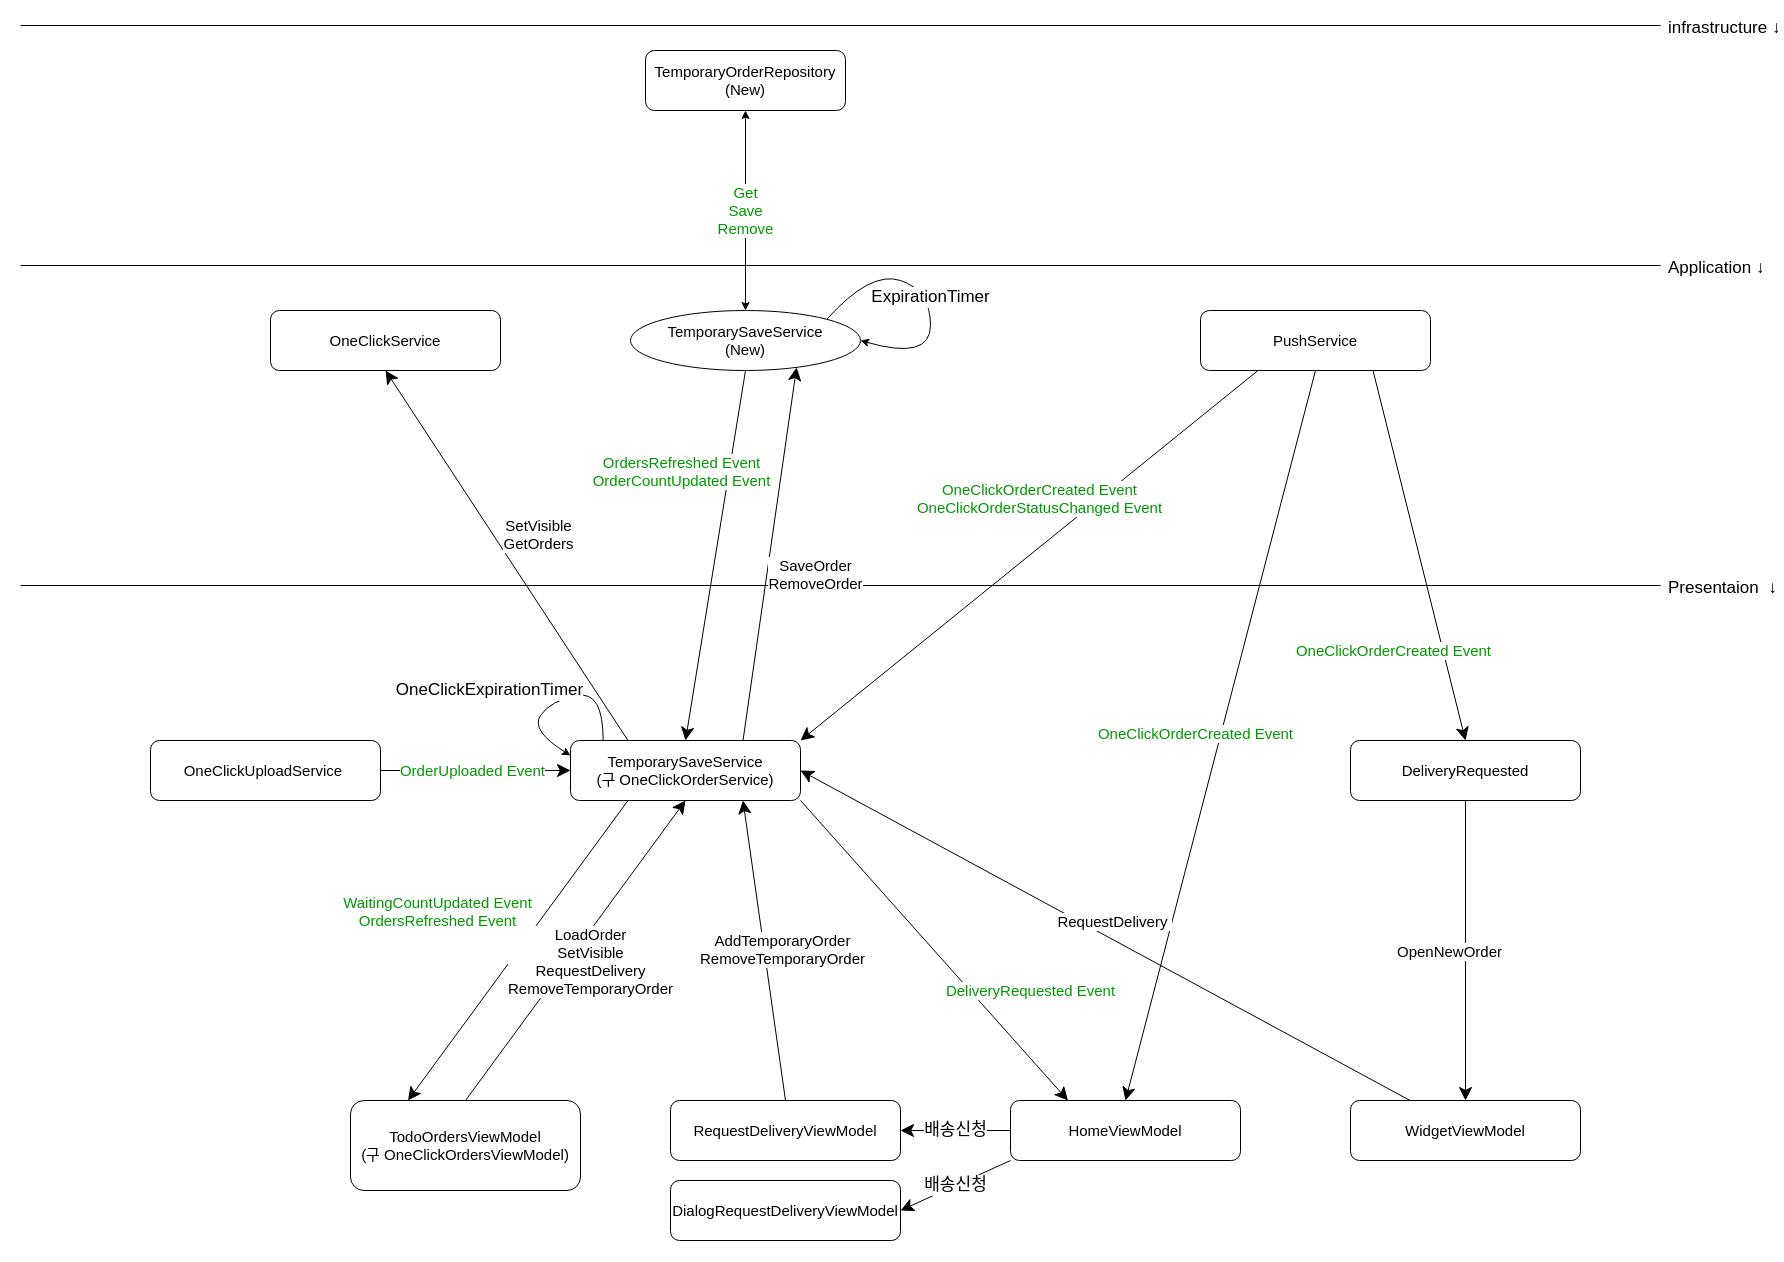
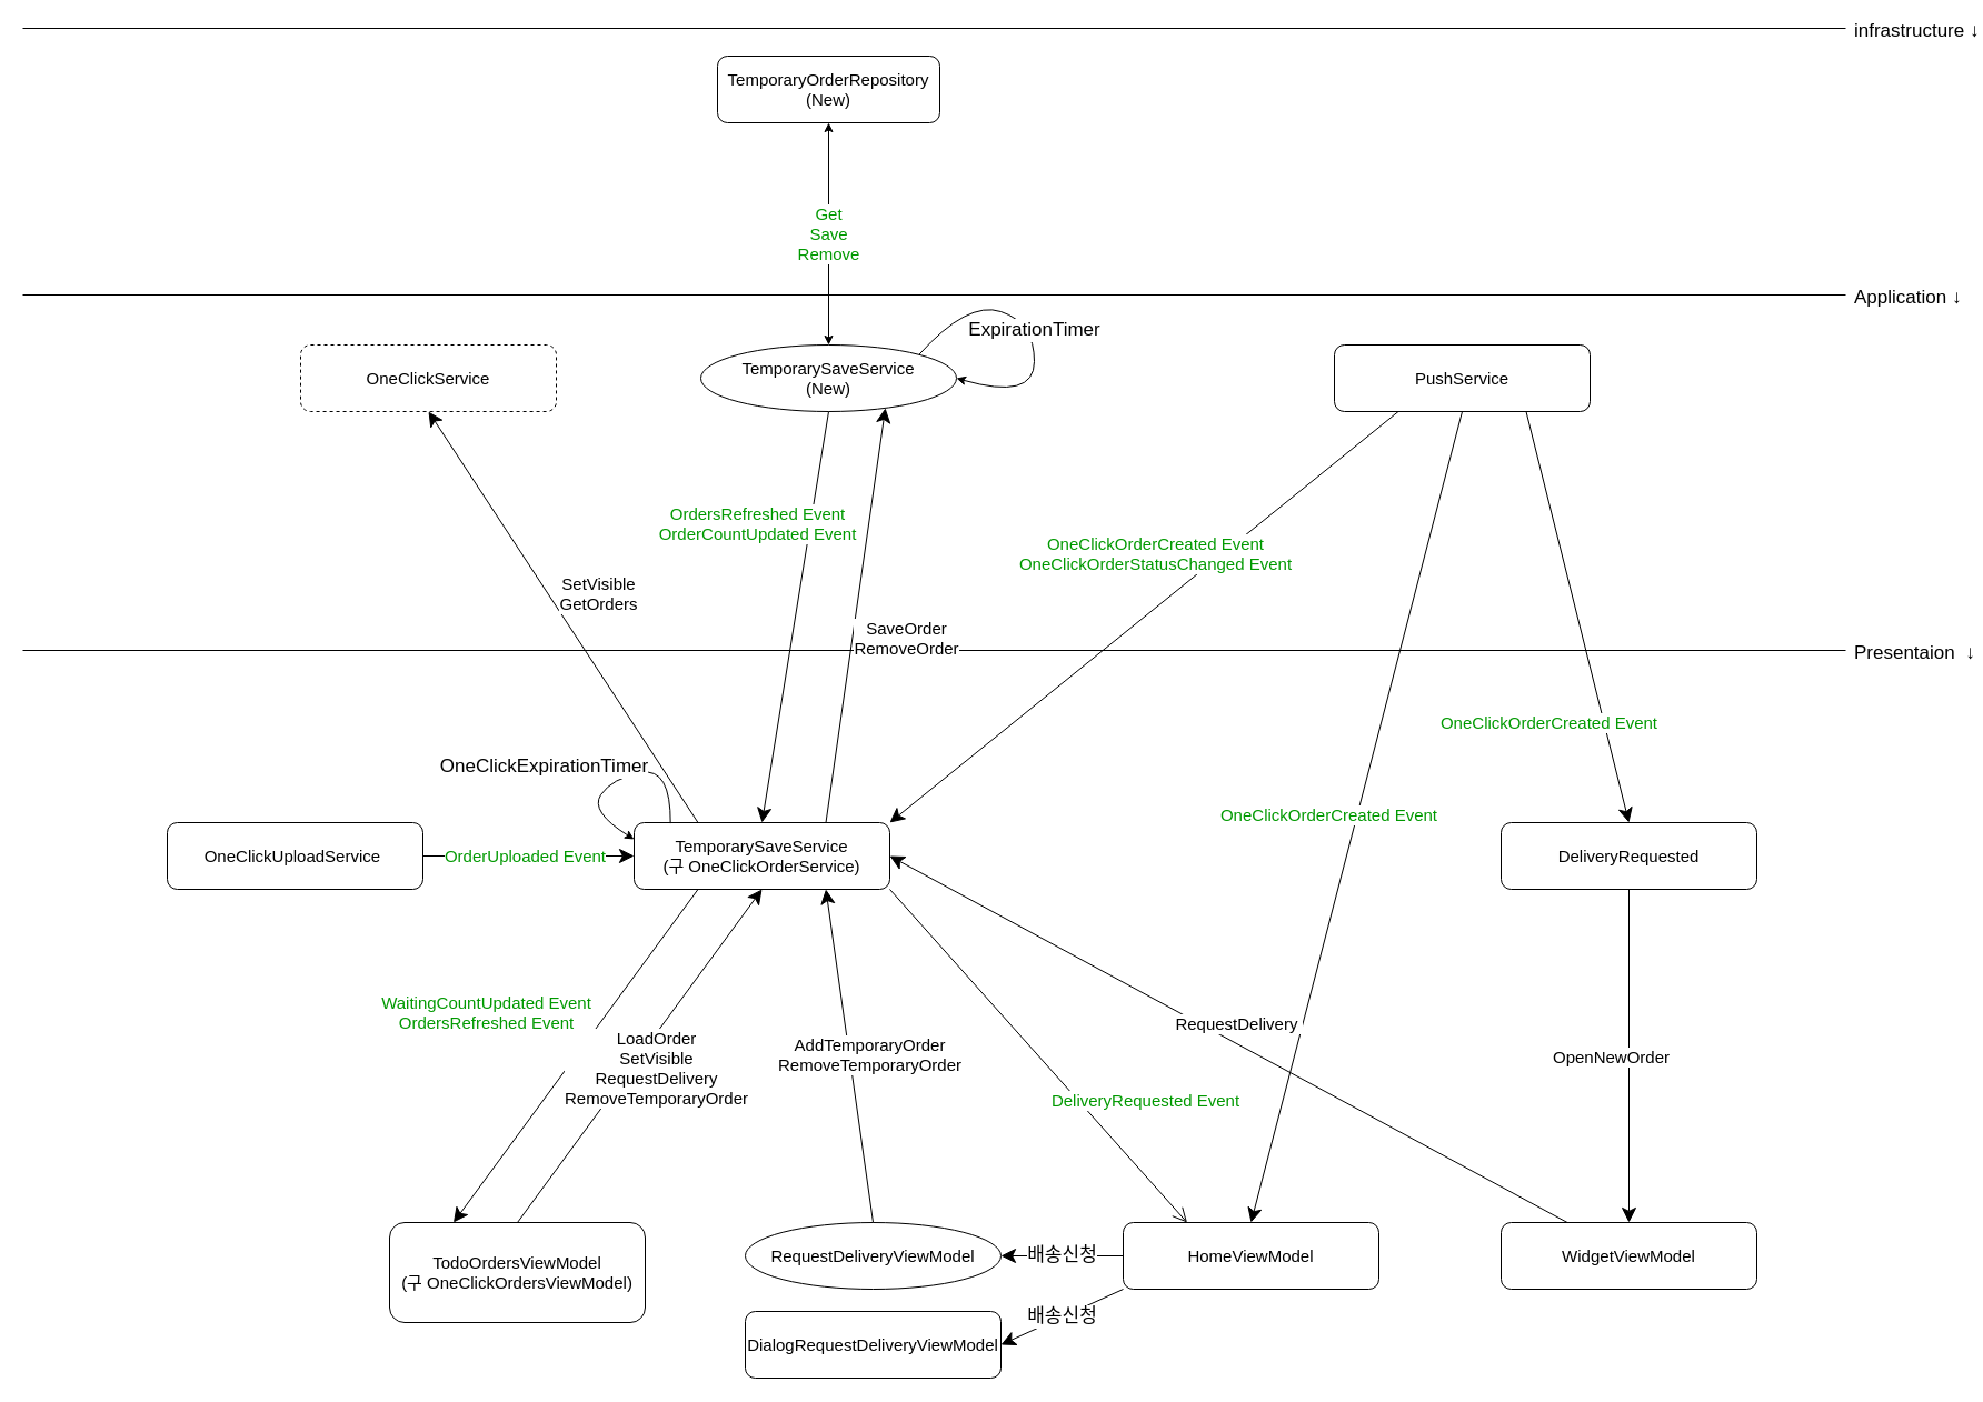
  <mxCell id="0" />
  <mxCell id="1" parent="0" />
  <mxCell id="2" value="TemporaryOrderRepository&lt;br style=&quot;padding: 0px; margin: 0px; font-size: 15px;&quot;&gt;(New)" style="rounded=1;whiteSpace=wrap;html=1;fontSize=15;" parent="1" vertex="1"><mxGeometry x="645" y="50" width="200" height="60" as="geometry" /></mxCell>
  <mxCell id="3" value="PushService" style="rounded=1;whiteSpace=wrap;html=1;fontSize=15;" parent="1" vertex="1"><mxGeometry x="1200" y="310" width="230" height="60" as="geometry" /></mxCell>
  <mxCell id="4" value="TemporarySaveService&lt;br style=&quot;padding: 0px; margin: 0px; font-size: 15px;&quot;&gt;(New)" style="ellipse;whiteSpace=wrap;html=1;fontSize=15;" parent="1" vertex="1"><mxGeometry x="630" y="310" width="230" height="60" as="geometry" /></mxCell>
  <mxCell id="5" value="TodoOrdersViewModel&lt;br&gt;(구 OneClickOrdersViewModel)" style="rounded=1;whiteSpace=wrap;html=1;fontSize=15;" parent="1" vertex="1"><mxGeometry x="350" y="1100" width="230" height="90" as="geometry" /></mxCell>
  <mxCell id="6" value="HomeViewModel" style="rounded=1;whiteSpace=wrap;html=1;fontSize=15;" parent="1" vertex="1"><mxGeometry x="1010" y="1100" width="230" height="60" as="geometry" /></mxCell>
  <mxCell id="7" value="Application ↓" style="line;strokeWidth=1;rotatable=0;dashed=0;labelPosition=right;align=left;verticalAlign=middle;spacingTop=0;spacingLeft=6;points=[];portConstraint=eastwest;fontSize=17;flipH=1;flipV=1;" parent="1" vertex="1"><mxGeometry x="20" y="260" width="1640" height="10" as="geometry" /></mxCell>
  <mxCell id="8" value="Presentaion  ↓" style="line;strokeWidth=1;rotatable=0;dashed=0;labelPosition=right;align=left;verticalAlign=middle;spacingTop=0;spacingLeft=6;points=[];portConstraint=eastwest;fontSize=17;flipH=1;flipV=1;" parent="1" vertex="1"><mxGeometry x="20" y="580" width="1640" height="10" as="geometry" /></mxCell>
  <mxCell id="9" value="infrastructure ↓" style="line;strokeWidth=1;rotatable=0;dashed=0;labelPosition=right;align=left;verticalAlign=middle;spacingTop=0;spacingLeft=6;points=[];portConstraint=eastwest;fontSize=17;flipH=1;flipV=1;" parent="1" vertex="1"><mxGeometry x="20" width="1640" height="10" as="geometry" y="20" /></mxCell>
  <mxCell id="10" value="OrdersRefreshed Event&lt;br&gt;OrderCountUpdated Event" style="endArrow=classic;html=1;fontSize=15;entryX=0.5;entryY=0;entryDx=0;entryDy=0;strokeWidth=1;startSize=7;endSize=11;targetPerimeterSpacing=0;exitX=0.5;exitY=1;exitDx=0;exitDy=0;fontColor=#009900;" parent="1" source="4" target="13" edge="1"><mxGeometry x="-0.41" y="-47" width="50" height="50" relative="1" as="geometry"><mxPoint x="696.5" y="379" as="sourcePoint" /><mxPoint x="696.5" y="659" as="targetPoint" /><mxPoint y="-1" as="offset" /></mxGeometry></mxCell>
- <mxCell id="11" value="RequestDeliveryViewModel" style="rounded=1;whiteSpace=wrap;html=1;fontSize=15;" parent="1" vertex="1"><mxGeometry x="670" y="1100" width="230" height="60" as="geometry" /></mxCell>
+ <mxCell id="11" value="RequestDeliveryViewModel" style="ellipse;whiteSpace=wrap;html=1;fontSize=15;" parent="1" vertex="1"><mxGeometry x="670" y="1100" width="230" height="60" as="geometry" /></mxCell>
  <mxCell id="12" value="WidgetViewModel" style="rounded=1;whiteSpace=wrap;html=1;fontSize=15;" parent="1" vertex="1"><mxGeometry x="1350" y="1100" width="230" height="60" as="geometry" /></mxCell>
  <mxCell id="13" value="&lt;span style=&quot;font-size: 15px;&quot;&gt;TemporarySaveService&lt;/span&gt;&lt;br style=&quot;padding: 0px; margin: 0px; font-size: 15px;&quot;&gt;&lt;span style=&quot;font-size: 15px;&quot;&gt;(구 OneClickOrderService)&lt;/span&gt;" style="rounded=1;whiteSpace=wrap;html=1;fontSize=15;" parent="1" vertex="1"><mxGeometry x="570" y="740" width="230" height="60" as="geometry" /></mxCell>
  <mxCell id="14" value="SaveOrder&lt;br&gt;RemoveOrder" style="endArrow=classic;html=1;fontSize=15;exitX=0.75;exitY=0;exitDx=0;exitDy=0;entryX=0.75;entryY=1;entryDx=0;entryDy=0;strokeWidth=1;startSize=7;endSize=11;targetPerimeterSpacing=0;" parent="1" source="13" target="4" edge="1"><mxGeometry x="-0.081" y="-47" width="50" height="50" relative="1" as="geometry"><mxPoint x="1070" y="630" as="sourcePoint" /><mxPoint x="1120" y="580" as="targetPoint" /><mxPoint x="1" y="-1" as="offset" /></mxGeometry></mxCell>
  <mxCell id="15" value="&lt;font&gt;OneClickOrderCreated Event&lt;br&gt;OneClickOrderStatusChanged Event&lt;/font&gt;" style="endArrow=classic;html=1;fontSize=15;exitX=0.25;exitY=1;exitDx=0;exitDy=0;entryX=1;entryY=0;entryDx=0;entryDy=0;strokeWidth=1;startSize=7;endSize=11;targetPerimeterSpacing=0;fontColor=#009900;" parent="1" source="3" target="13" edge="1"><mxGeometry x="-0.149" y="-38" width="50" height="50" relative="1" as="geometry"><mxPoint x="840" y="610" as="sourcePoint" /><mxPoint x="890" y="560" as="targetPoint" /><mxPoint as="offset" /></mxGeometry></mxCell>
  <mxCell id="16" value="DeliveryRequested" style="rounded=1;whiteSpace=wrap;html=1;fontSize=15;" parent="1" vertex="1"><mxGeometry x="1350" y="740" width="230" height="60" as="geometry" /></mxCell>
  <mxCell id="17" value="OneClickOrderCreated Event&lt;br&gt;" style="endArrow=classic;html=1;fontSize=15;exitX=0.75;exitY=1;exitDx=0;exitDy=0;entryX=0.5;entryY=0;entryDx=0;entryDy=0;strokeWidth=1;startSize=7;endSize=11;targetPerimeterSpacing=0;fontColor=#009900;" parent="1" source="3" target="16" edge="1"><mxGeometry x="0.46" y="-47" width="50" height="50" relative="1" as="geometry"><mxPoint x="1017.5" y="360" as="sourcePoint" /><mxPoint x="640" y="730" as="targetPoint" /><mxPoint x="-1" y="-1" as="offset" /></mxGeometry></mxCell>
  <mxCell id="18" value="OneClickOrderCreated Event&lt;br&gt;" style="endArrow=classic;html=1;fontSize=15;exitX=0.5;exitY=1;exitDx=0;exitDy=0;entryX=0.5;entryY=0;entryDx=0;entryDy=0;strokeWidth=1;startSize=7;endSize=11;targetPerimeterSpacing=0;fontColor=#009900;" parent="1" source="3" target="6" edge="1"><mxGeometry x="0.014" y="-25" width="50" height="50" relative="1" as="geometry"><mxPoint x="1017.5" y="360" as="sourcePoint" /><mxPoint x="1017.5" y="730" as="targetPoint" /><mxPoint as="offset" /></mxGeometry></mxCell>
  <mxCell id="19" value="WaitingCountUpdated&amp;nbsp;Event&lt;br&gt;OrdersRefreshed Event" style="endArrow=classic;html=1;fontSize=15;exitX=0.25;exitY=1;exitDx=0;exitDy=0;entryX=0.25;entryY=0;entryDx=0;entryDy=0;strokeWidth=1;startSize=7;endSize=11;targetPerimeterSpacing=0;fontColor=#009900;" parent="1" source="13" target="5" edge="1"><mxGeometry x="0.081" y="-87" width="50" height="50" relative="1" as="geometry"><mxPoint x="697.5" y="380" as="sourcePoint" /><mxPoint x="697.5" y="750" as="targetPoint" /><mxPoint x="-1" as="offset" /></mxGeometry></mxCell>
- <mxCell id="20" value="OneClickService" style="rounded=1;whiteSpace=wrap;html=1;fontSize=15;" parent="1" vertex="1"><mxGeometry x="270" y="310" width="230" height="60" as="geometry" /></mxCell>
+ <mxCell id="20" value="OneClickService" style="rounded=1;whiteSpace=wrap;html=1;fontSize=15;dashed=1;" parent="1" vertex="1"><mxGeometry x="270" y="310" width="230" height="60" as="geometry" /></mxCell>
  <mxCell id="21" value="SetVisible&lt;br&gt;GetOrders" style="endArrow=classic;html=1;fontSize=15;exitX=0.25;exitY=0;exitDx=0;exitDy=0;entryX=0.5;entryY=1;entryDx=0;entryDy=0;strokeWidth=1;startSize=11;endSize=11;targetPerimeterSpacing=0;startArrow=none;startFill=0;" parent="1" source="13" target="20" edge="1"><mxGeometry x="-0.001" y="-38" width="50" height="50" relative="1" as="geometry"><mxPoint x="70" y="770" as="sourcePoint" /><mxPoint x="212.5" y="400" as="targetPoint" /><mxPoint as="offset" /></mxGeometry></mxCell>
  <mxCell id="22" value="&lt;div&gt;OneClickUploadService&amp;nbsp;&lt;/div&gt;" style="rounded=1;whiteSpace=wrap;html=1;fontSize=15;" parent="1" vertex="1"><mxGeometry x="150" y="740" width="230" height="60" as="geometry" /></mxCell>
  <mxCell id="23" value="OrderUploaded Event" style="endArrow=classic;html=1;fontSize=15;entryX=0;entryY=0.5;entryDx=0;entryDy=0;strokeWidth=1;startSize=7;endSize=11;targetPerimeterSpacing=0;exitX=1;exitY=0.5;exitDx=0;exitDy=0;fontColor=#009900;" parent="1" source="22" target="13" edge="1"><mxGeometry x="-0.043" width="50" height="50" relative="1" as="geometry"><mxPoint x="755" y="380" as="sourcePoint" /><mxPoint x="612.5" y="750" as="targetPoint" /><mxPoint x="1" as="offset" /></mxGeometry></mxCell>
  <mxCell id="24" value="LoadOrder&lt;br&gt;SetVisible&lt;br&gt;RequestDelivery&lt;br&gt;RemoveTemporaryOrder" style="endArrow=classic;html=1;fontSize=15;exitX=0.5;exitY=0;exitDx=0;exitDy=0;entryX=0.5;entryY=1;entryDx=0;entryDy=0;strokeWidth=1;startSize=7;endSize=11;targetPerimeterSpacing=0;" parent="1" source="5" target="13" edge="1"><mxGeometry y="-17" width="50" height="50" relative="1" as="geometry"><mxPoint x="690" y="1230" as="sourcePoint" /><mxPoint x="750" y="860" as="targetPoint" /><mxPoint x="1" y="1" as="offset" /></mxGeometry></mxCell>
  <mxCell id="25" value="AddTemporaryOrder&lt;br&gt;RemoveTemporaryOrder" style="endArrow=classic;html=1;fontSize=15;exitX=0.5;exitY=0;exitDx=0;exitDy=0;entryX=0.75;entryY=1;entryDx=0;entryDy=0;strokeWidth=1;startSize=7;endSize=11;targetPerimeterSpacing=0;" parent="1" source="11" target="13" edge="1"><mxGeometry y="-17" width="50" height="50" relative="1" as="geometry"><mxPoint x="752.5" y="1030" as="sourcePoint" /><mxPoint x="752.5" y="810" as="targetPoint" /><mxPoint x="1" y="1" as="offset" /></mxGeometry></mxCell>
- <mxCell id="26" value="DeliveryRequested Event" style="endArrow=classic;html=1;fontSize=15;entryX=0.25;entryY=0;entryDx=0;entryDy=0;strokeWidth=1;startSize=7;endSize=11;targetPerimeterSpacing=0;exitX=1;exitY=1;exitDx=0;exitDy=0;fontColor=#009900;" parent="1" source="13" target="6" edge="1"><mxGeometry x="0.467" y="45" width="50" height="50" relative="1" as="geometry"><mxPoint x="755" y="380" as="sourcePoint" /><mxPoint x="695" y="750" as="targetPoint" /><mxPoint as="offset" /></mxGeometry></mxCell>
+ <mxCell id="26" value="DeliveryRequested Event" style="endArrow=open;html=1;fontSize=15;entryX=0.25;entryY=0;entryDx=0;entryDy=0;strokeWidth=1;startSize=7;endSize=11;targetPerimeterSpacing=0;exitX=1;exitY=1;exitDx=0;exitDy=0;fontColor=#009900;" parent="1" source="13" target="6" edge="1"><mxGeometry x="0.467" y="45" width="50" height="50" relative="1" as="geometry"><mxPoint x="755" y="380" as="sourcePoint" /><mxPoint x="695" y="750" as="targetPoint" /><mxPoint as="offset" /></mxGeometry></mxCell>
  <mxCell id="27" value="RequestDelivery&amp;nbsp;" style="endArrow=classic;html=1;fontSize=15;entryX=1;entryY=0.5;entryDx=0;entryDy=0;strokeWidth=1;startSize=7;endSize=11;targetPerimeterSpacing=0;" parent="1" source="12" target="13" edge="1"><mxGeometry y="-17" width="50" height="50" relative="1" as="geometry"><mxPoint x="475" y="1110" as="sourcePoint" /><mxPoint x="695" y="810" as="targetPoint" /><mxPoint x="1" y="1" as="offset" /></mxGeometry></mxCell>
  <mxCell id="28" value="OpenNewOrder" style="endArrow=classic;html=1;fontSize=15;entryX=0.5;entryY=0;entryDx=0;entryDy=0;strokeWidth=1;startSize=7;endSize=11;targetPerimeterSpacing=0;exitX=0.5;exitY=1;exitDx=0;exitDy=0;" parent="1" source="16" target="12" edge="1"><mxGeometry y="-17" width="50" height="50" relative="1" as="geometry"><mxPoint x="1419.583" y="1110" as="sourcePoint" /><mxPoint x="810" y="780" as="targetPoint" /><mxPoint x="1" y="1" as="offset" /></mxGeometry></mxCell>
  <mxCell id="29" value="Get&lt;br&gt;Save&lt;br&gt;Remove" style="endArrow=classic;startArrow=classic;html=1;strokeWidth=1;fontSize=15;entryX=0.5;entryY=1;entryDx=0;entryDy=0;exitX=0.5;exitY=0;exitDx=0;exitDy=0;fontColor=#009900;" parent="1" source="4" target="2" edge="1"><mxGeometry width="50" height="50" relative="1" as="geometry"><mxPoint x="810" y="240" as="sourcePoint" /><mxPoint x="860" y="190" as="targetPoint" /></mxGeometry></mxCell>
  <mxCell id="30" value="&lt;font color=&quot;#000000&quot;&gt;ExpirationTimer&lt;/font&gt;" style="curved=1;endArrow=classic;html=1;strokeWidth=1;fontSize=17;fontColor=#009900;exitX=1;exitY=0;exitDx=0;exitDy=0;entryX=1;entryY=0.5;entryDx=0;entryDy=0;" parent="1" source="4" target="4" edge="1"><mxGeometry width="50" height="50" relative="1" as="geometry"><mxPoint x="890" y="460" as="sourcePoint" /><mxPoint x="1060" y="400" as="targetPoint" /><Array as="points"><mxPoint x="870" y="270" /><mxPoint x="930" y="290" /><mxPoint x="930" y="360" /></Array></mxGeometry></mxCell>
  <mxCell id="31" value="&lt;font color=&quot;#000000&quot;&gt;OneClickExpirationTimer&lt;/font&gt;" style="curved=1;endArrow=none;html=1;strokeWidth=1;fontSize=17;fontColor=#009900;entryX=0.142;entryY=0.01;entryDx=0;entryDy=0;startArrow=classic;startFill=1;endFill=0;entryPerimeter=0;exitX=0;exitY=0.25;exitDx=0;exitDy=0;" parent="1" source="13" target="13" edge="1"><mxGeometry x="-0.379" y="55" width="50" height="50" relative="1" as="geometry"><mxPoint x="470" y="680" as="sourcePoint" /><mxPoint x="470" y="710" as="targetPoint" /><Array as="points"><mxPoint x="530" y="730" /><mxPoint x="550" y="700" /><mxPoint x="603" y="690" /></Array><mxPoint x="-1" as="offset" /></mxGeometry></mxCell>
  <mxCell id="32" value="배송신청" style="endArrow=classic;html=1;strokeWidth=1;fontSize=17;exitX=0;exitY=0.5;exitDx=0;exitDy=0;entryX=1;entryY=0.5;entryDx=0;entryDy=0;endSize=11;" parent="1" source="6" target="11" edge="1"><mxGeometry width="50" height="50" relative="1" as="geometry"><mxPoint x="890" y="750" as="sourcePoint" /><mxPoint x="940" y="700" as="targetPoint" /></mxGeometry></mxCell>
  <mxCell id="33" value="DialogRequestDeliveryViewModel" style="rounded=1;whiteSpace=wrap;html=1;fontSize=15;" parent="1" vertex="1"><mxGeometry x="670" y="1180" width="230" height="60" as="geometry" /></mxCell>
  <mxCell id="34" value="배송신청" style="endArrow=classic;html=1;strokeWidth=1;fontSize=17;exitX=0;exitY=1;exitDx=0;exitDy=0;entryX=1;entryY=0.5;entryDx=0;entryDy=0;endSize=11;" parent="1" source="6" target="33" edge="1"><mxGeometry width="50" height="50" relative="1" as="geometry"><mxPoint x="1020" y="1140" as="sourcePoint" /><mxPoint x="910" y="1140" as="targetPoint" /></mxGeometry></mxCell>
